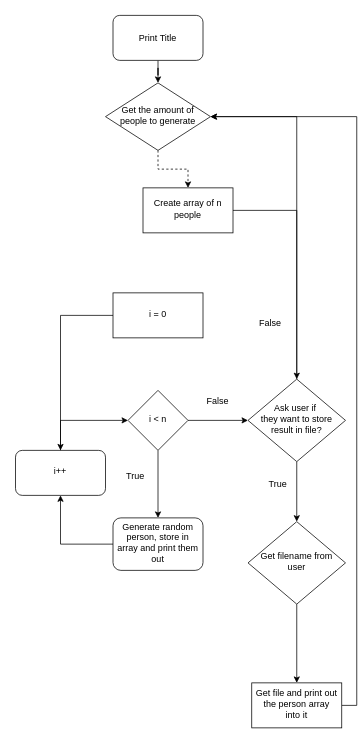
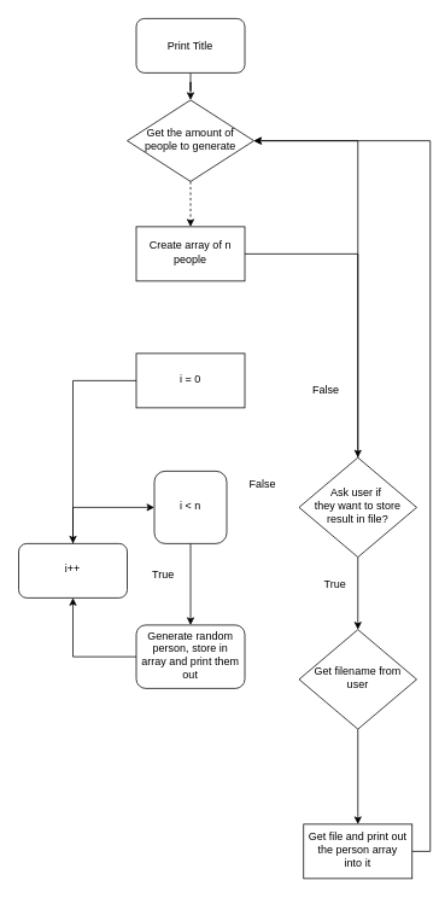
  <mxCell id="0" />
  <mxCell id="1" parent="0" />
  <mxCell id="2" value="" style="edgeStyle=orthogonalEdgeStyle;rounded=0;orthogonalLoop=1;jettySize=auto;html=1;dashed=1;" edge="1" parent="1" source="3" target="7"><mxGeometry relative="1" as="geometry" /></mxCell>
  <mxCell id="3" value="Get the amount of people to generate" style="rhombus;whiteSpace=wrap;html=1;shadow=0;fontFamily=Helvetica;fontSize=12;align=center;strokeWidth=1;spacing=6;spacingTop=-4;" parent="1" vertex="1"><mxGeometry x="140" y="110" width="140" height="90" as="geometry" /></mxCell>
  <mxCell id="4" value="" style="edgeStyle=orthogonalEdgeStyle;rounded=0;orthogonalLoop=1;jettySize=auto;html=1;" edge="1" parent="1" source="5" target="3"><mxGeometry relative="1" as="geometry" /></mxCell>
  <mxCell id="5" value="Print Title" style="whiteSpace=wrap;html=1;rounded=1;glass=0;strokeWidth=1;shadow=0;" vertex="1" parent="1"><mxGeometry x="150" y="20" width="120" height="60" as="geometry" /></mxCell>
  <mxCell id="6" value="" style="edgeStyle=orthogonalEdgeStyle;rounded=0;orthogonalLoop=1;jettySize=auto;html=1;" edge="1" parent="1" source="7" target="17"><mxGeometry relative="1" as="geometry" /></mxCell>
- <mxCell id="7" value="Create array of n people" style="whiteSpace=wrap;html=1;shadow=0;strokeWidth=1;spacing=6;spacingTop=-4;" vertex="1" parent="1"><mxGeometry x="190" y="250" width="120" height="60" as="geometry" /></mxCell>
+ <mxCell id="7" value="Create array of n people" style="whiteSpace=wrap;html=1;shadow=0;strokeWidth=1;spacing=6;spacingTop=-4;" vertex="1" parent="1"><mxGeometry x="150" y="250" width="120" height="60" as="geometry" /></mxCell>
  <mxCell id="8" value="" style="edgeStyle=orthogonalEdgeStyle;rounded=0;orthogonalLoop=1;jettySize=auto;html=1;" edge="1" parent="1" source="9" target="19"><mxGeometry relative="1" as="geometry" /></mxCell>
  <mxCell id="9" value="i = 0" style="whiteSpace=wrap;html=1;shadow=0;strokeWidth=1;spacing=6;spacingTop=-4;" vertex="1" parent="1"><mxGeometry x="150" y="390" width="120" height="60" as="geometry" /></mxCell>
  <mxCell id="10" value="" style="edgeStyle=orthogonalEdgeStyle;rounded=0;orthogonalLoop=1;jettySize=auto;html=1;" edge="1" parent="1" source="12" target="14"><mxGeometry relative="1" as="geometry" /></mxCell>
- <mxCell id="11" value="" style="edgeStyle=orthogonalEdgeStyle;rounded=0;orthogonalLoop=1;jettySize=auto;html=1;" edge="1" parent="1" source="12" target="17"><mxGeometry relative="1" as="geometry" /></mxCell>
- <mxCell id="12" value="i &amp;lt; n" style="rhombus;whiteSpace=wrap;html=1;shadow=0;strokeWidth=1;spacing=6;spacingTop=-4;" vertex="1" parent="1"><mxGeometry x="170" y="520" width="80" height="80" as="geometry" /></mxCell>
+ <mxCell id="12" value="i &amp;lt; n" style="whiteSpace=wrap;html=1;shadow=0;strokeWidth=1;spacing=6;spacingTop=-4;rounded=1;" vertex="1" parent="1"><mxGeometry x="170" y="520" width="80" height="80" as="geometry" /></mxCell>
  <mxCell id="13" value="" style="edgeStyle=orthogonalEdgeStyle;rounded=0;orthogonalLoop=1;jettySize=auto;html=1;" edge="1" parent="1" source="14" target="19"><mxGeometry relative="1" as="geometry" /></mxCell>
  <mxCell id="14" value="Generate random person, store in array and print them out" style="rounded=1;whiteSpace=wrap;html=1;shadow=0;strokeWidth=1;spacing=6;spacingTop=-4;" vertex="1" parent="1"><mxGeometry x="150" y="690" width="120" height="70" as="geometry" /></mxCell>
  <mxCell id="15" style="edgeStyle=orthogonalEdgeStyle;rounded=0;orthogonalLoop=1;jettySize=auto;html=1;exitX=0.5;exitY=0;exitDx=0;exitDy=0;entryX=1;entryY=0.5;entryDx=0;entryDy=0;" edge="1" parent="1" source="17" target="3"><mxGeometry relative="1" as="geometry" /></mxCell>
  <mxCell id="16" value="" style="edgeStyle=orthogonalEdgeStyle;rounded=0;orthogonalLoop=1;jettySize=auto;html=1;" edge="1" parent="1" source="17" target="23"><mxGeometry relative="1" as="geometry" /></mxCell>
  <mxCell id="17" value="&lt;div&gt;Ask user if&amp;nbsp;&lt;/div&gt;&lt;div&gt;they want to store result in file?&lt;/div&gt;" style="rhombus;whiteSpace=wrap;html=1;shadow=0;strokeWidth=1;spacing=6;spacingTop=-4;" vertex="1" parent="1"><mxGeometry x="330" y="505" width="130" height="110" as="geometry" /></mxCell>
  <mxCell id="18" style="edgeStyle=orthogonalEdgeStyle;rounded=0;orthogonalLoop=1;jettySize=auto;html=1;exitX=0.5;exitY=0;exitDx=0;exitDy=0;entryX=0;entryY=0.5;entryDx=0;entryDy=0;" edge="1" parent="1" source="19" target="12"><mxGeometry relative="1" as="geometry" /></mxCell>
  <mxCell id="19" value="i++" style="whiteSpace=wrap;html=1;rounded=1;shadow=0;strokeWidth=1;spacing=6;spacingTop=-4;" vertex="1" parent="1"><mxGeometry x="20" y="600" width="120" height="60" as="geometry" /></mxCell>
  <mxCell id="20" value="True" style="text;html=1;align=center;verticalAlign=middle;whiteSpace=wrap;rounded=0;" vertex="1" parent="1"><mxGeometry x="150" y="620" width="60" height="30" as="geometry" /></mxCell>
  <mxCell id="21" value="False" style="text;html=1;align=center;verticalAlign=middle;whiteSpace=wrap;rounded=0;" vertex="1" parent="1"><mxGeometry x="330" y="415" width="60" height="30" as="geometry" /></mxCell>
  <mxCell id="22" value="" style="edgeStyle=orthogonalEdgeStyle;rounded=0;orthogonalLoop=1;jettySize=auto;html=1;" edge="1" parent="1" source="23" target="26"><mxGeometry relative="1" as="geometry" /></mxCell>
  <mxCell id="23" value="Get filename from user" style="rhombus;whiteSpace=wrap;html=1;shadow=0;strokeWidth=1;spacing=6;spacingTop=-4;" vertex="1" parent="1"><mxGeometry x="330" y="695" width="130" height="110" as="geometry" /></mxCell>
  <mxCell id="24" value="True" style="text;html=1;align=center;verticalAlign=middle;whiteSpace=wrap;rounded=0;" vertex="1" parent="1"><mxGeometry x="340" y="630" width="60" height="30" as="geometry" /></mxCell>
  <mxCell id="25" style="edgeStyle=orthogonalEdgeStyle;rounded=0;orthogonalLoop=1;jettySize=auto;html=1;exitX=1;exitY=0.5;exitDx=0;exitDy=0;entryX=1;entryY=0.5;entryDx=0;entryDy=0;" edge="1" parent="1" source="26" target="3"><mxGeometry relative="1" as="geometry" /></mxCell>
  <mxCell id="26" value="Get file and print out the person array into it" style="whiteSpace=wrap;html=1;shadow=0;strokeWidth=1;spacing=6;spacingTop=-4;" vertex="1" parent="1"><mxGeometry x="335" y="910" width="120" height="60" as="geometry" /></mxCell>
  <mxCell id="27" value="False" style="text;html=1;align=center;verticalAlign=middle;whiteSpace=wrap;rounded=0;" vertex="1" parent="1"><mxGeometry x="260" y="520" width="60" height="30" as="geometry" /></mxCell>
